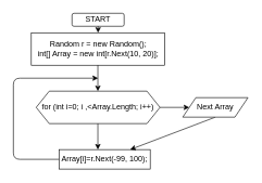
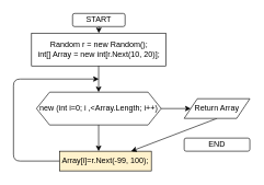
  <mxCell id="0" />
  <mxCell id="1" parent="0" />
  <mxCell id="2" value="START" style="rounded=1;whiteSpace=wrap;html=1;" parent="1" vertex="1"><mxGeometry x="110" y="20" width="80" height="20" as="geometry" /></mxCell>
  <mxCell id="3" value="" style="endArrow=classic;html=1;exitX=0.5;exitY=1;exitDx=0;exitDy=0;" parent="1" source="2" edge="1"><mxGeometry width="50" height="50" relative="1" as="geometry"><mxPoint x="160" y="200" as="sourcePoint" /><mxPoint x="150" y="50" as="targetPoint" /></mxGeometry></mxCell>
  <mxCell id="4" value="&lt;span class=&quot;pl-smi&quot;&gt;&lt;span class=&quot;pl-k&quot;&gt;Random&lt;/span&gt; &lt;span class=&quot;pl-en&quot;&gt;r&lt;/span&gt; &lt;span class=&quot;pl-k&quot;&gt;=&lt;/span&gt; &lt;span class=&quot;pl-k&quot;&gt;new&lt;/span&gt; &lt;span class=&quot;pl-k&quot;&gt;Random&lt;/span&gt;();&lt;br&gt;&lt;span class=&quot;pl-k&quot;&gt;int&lt;/span&gt;[] Array&amp;nbsp;&lt;span class=&quot;pl-k&quot;&gt;=&lt;/span&gt; &lt;span class=&quot;pl-k&quot;&gt;new&lt;/span&gt; &lt;span class=&quot;pl-k&quot;&gt;int&lt;/span&gt;[&lt;span class=&quot;pl-smi&quot;&gt;r&lt;/span&gt;.&lt;span class=&quot;pl-en&quot;&gt;Next&lt;/span&gt;(10, 20)];&lt;/span&gt;" style="rounded=0;whiteSpace=wrap;html=1;" parent="1" vertex="1"><mxGeometry x="47.5" y="50" width="205" height="50" as="geometry" /></mxCell>
  <mxCell id="5" value="" style="endArrow=classic;html=1;exitX=0.5;exitY=1;exitDx=0;exitDy=0;" parent="1" edge="1"><mxGeometry width="50" height="50" relative="1" as="geometry"><mxPoint x="149.66" y="100" as="sourcePoint" /><mxPoint x="149.66" y="140" as="targetPoint" /></mxGeometry></mxCell>
- <mxCell id="6" value="for (int i=0; i ,&amp;lt;Array.Length; i++)&lt;br&gt;" style="shape=hexagon;perimeter=hexagonPerimeter2;whiteSpace=wrap;html=1;fixedSize=1;" parent="1" vertex="1"><mxGeometry x="55" y="140" width="190" height="50" as="geometry" /></mxCell>
+ <mxCell id="6" value="new (int i=0; i ,&amp;lt;Array.Length; i++)&lt;br&gt;" style="shape=hexagon;perimeter=hexagonPerimeter2;whiteSpace=wrap;html=1;fixedSize=1;" parent="1" vertex="1"><mxGeometry x="55" y="140" width="190" height="50" as="geometry" /></mxCell>
+ <mxCell id="7" value="END" style="rounded=1;whiteSpace=wrap;html=1;" parent="1" vertex="1"><mxGeometry x="280" y="210" width="100" height="20" as="geometry" /></mxCell>
  <mxCell id="8" value="" style="endArrow=classic;html=1;exitX=0.5;exitY=1;exitDx=0;exitDy=0;" parent="1" edge="1"><mxGeometry width="50" height="50" relative="1" as="geometry"><mxPoint x="149.66" y="190" as="sourcePoint" /><mxPoint x="149.66" y="230" as="targetPoint" /></mxGeometry></mxCell>
- <mxCell id="9" value="&lt;span&gt;Array[i]=r.Next(-99, 100);&lt;/span&gt;" style="rounded=0;whiteSpace=wrap;html=1;" parent="1" vertex="1"><mxGeometry x="90" y="230" width="140" height="30" as="geometry" /></mxCell>
+ <mxCell id="9" value="&lt;span&gt;Array[i]=r.Next(-99, 100);&lt;/span&gt;" style="rounded=0;whiteSpace=wrap;html=1;fillColor=#fff2cc;" parent="1" vertex="1"><mxGeometry x="90" y="230" width="140" height="30" as="geometry" /></mxCell>
  <mxCell id="10" value="" style="endArrow=classic;html=1;exitX=0;exitY=0.5;exitDx=0;exitDy=0;" parent="1" source="9" edge="1"><mxGeometry width="50" height="50" relative="1" as="geometry"><mxPoint x="160" y="200" as="sourcePoint" /><mxPoint x="150" y="120" as="targetPoint" /><Array as="points"><mxPoint x="20" y="245" /><mxPoint x="20" y="120" /></Array></mxGeometry></mxCell>
  <mxCell id="11" value="" style="endArrow=classic;html=1;exitX=1;exitY=0.5;exitDx=0;exitDy=0;" parent="1" source="6" edge="1"><mxGeometry width="50" height="50" relative="1" as="geometry"><mxPoint x="245" y="160" as="sourcePoint" /><mxPoint x="290" y="165" as="targetPoint" /></mxGeometry></mxCell>
  <mxCell id="12" style="edgeStyle=none;html=1;exitX=0.5;exitY=1;exitDx=0;exitDy=0;" edge="1" parent="1" source="13" target="9"><mxGeometry relative="1" as="geometry" /></mxCell>
- <mxCell id="13" value="&lt;span&gt;Next Array&lt;/span&gt;" style="shape=parallelogram;perimeter=parallelogramPerimeter;whiteSpace=wrap;html=1;fixedSize=1;" vertex="1" parent="1"><mxGeometry x="280" y="150" width="100" height="30" as="geometry" /></mxCell>
+ <mxCell id="13" value="&lt;span&gt;Return Array&lt;/span&gt;" style="shape=parallelogram;perimeter=parallelogramPerimeter;whiteSpace=wrap;html=1;fixedSize=1;" vertex="1" parent="1"><mxGeometry x="280" y="150" width="100" height="30" as="geometry" /></mxCell>
